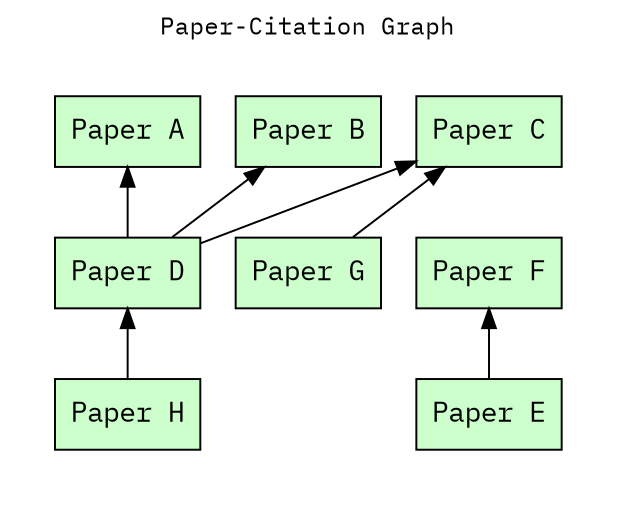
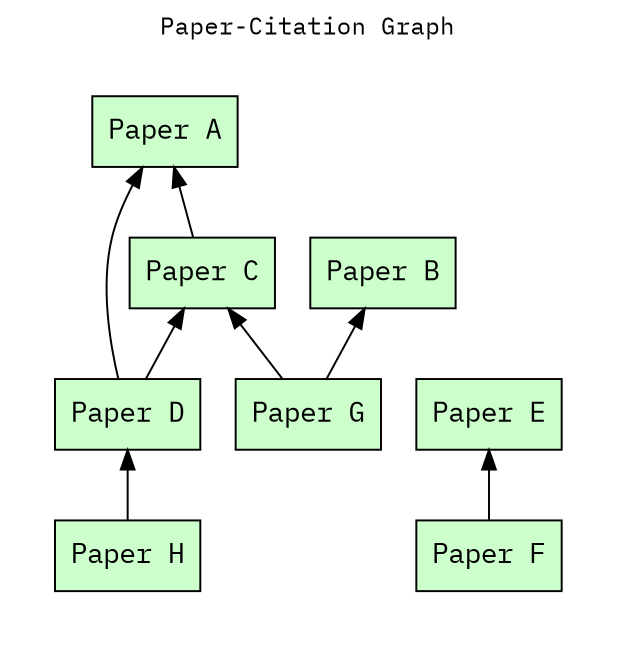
  digraph {
    fontname="IBM Plex Mono"
    fontsize=12
    label="Paper-Citation Graph"
    labelloc=t
    rankdir=BT
    node [fillcolor="#CCFFCC" fontname="IBM Plex Mono" peripheries=1 shape=box style=filled]
    edge [fontname="IBM Plex Mono"]
    n1 [label="Paper A"]
    n2 [label="Paper B"]
    n3 [label="Paper C"]
    n4 [label="Paper D"]
    n5 [label="Paper E"]
    n6 [label="Paper F"]
    n7 [label="Paper G"]
    n8 [label="Paper H"]
    subgraph cluster_1 {
      color=white
      label=""
      penwidth=0
      subgraph cluster_2 {
        color=white
        label=""
        penwidth=0
        n1
        n2
        n3
        n4
        n5
        n6
        n7
        n8
      }
    }
+   n3 -> n1
    n4 -> n1
-   n4 -> n2
+   n7 -> n2
    n4 -> n3
-   n5 -> n6
+   n6 -> n5
    n7 -> n3
    n8 -> n4
  }
